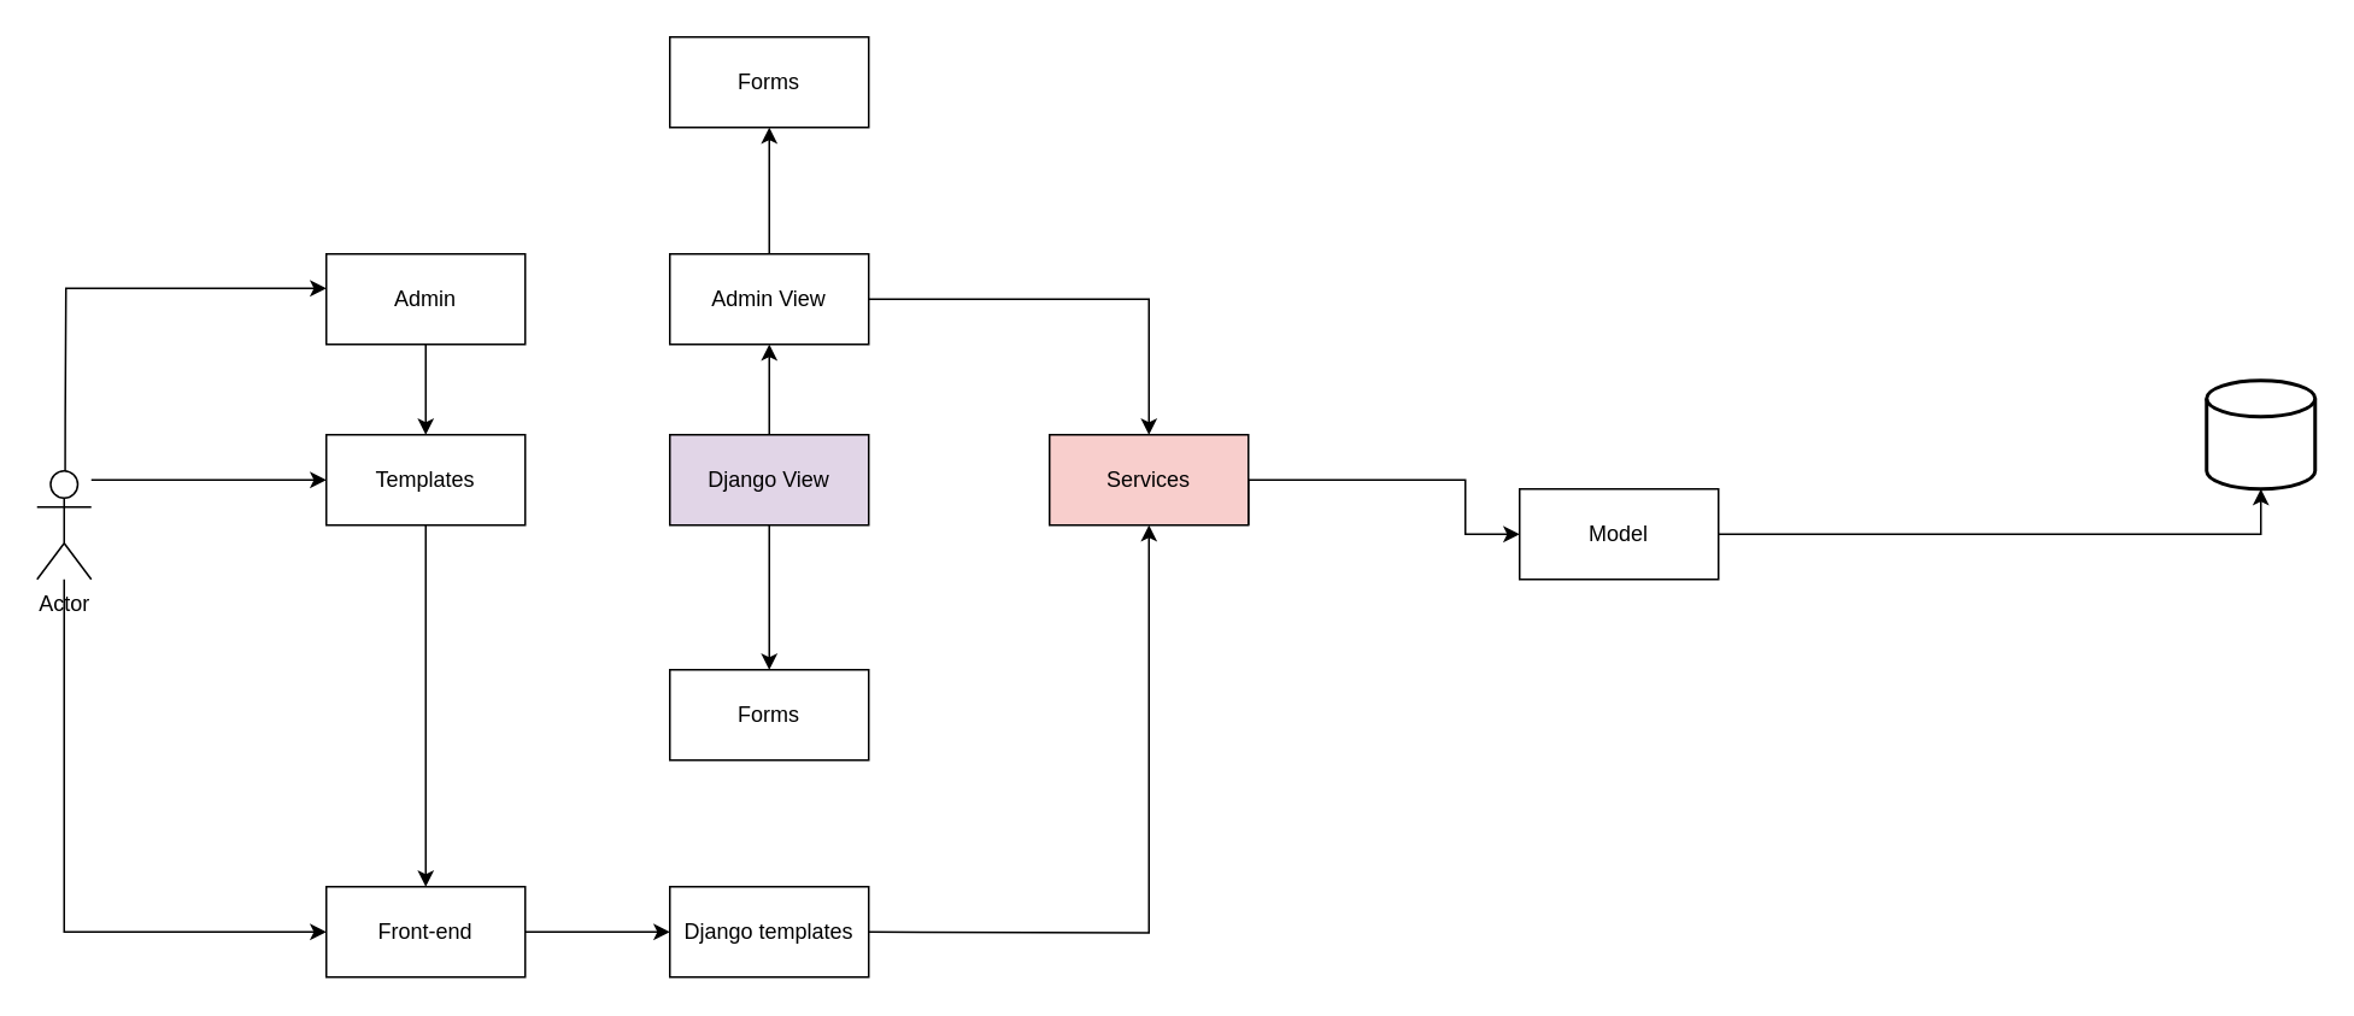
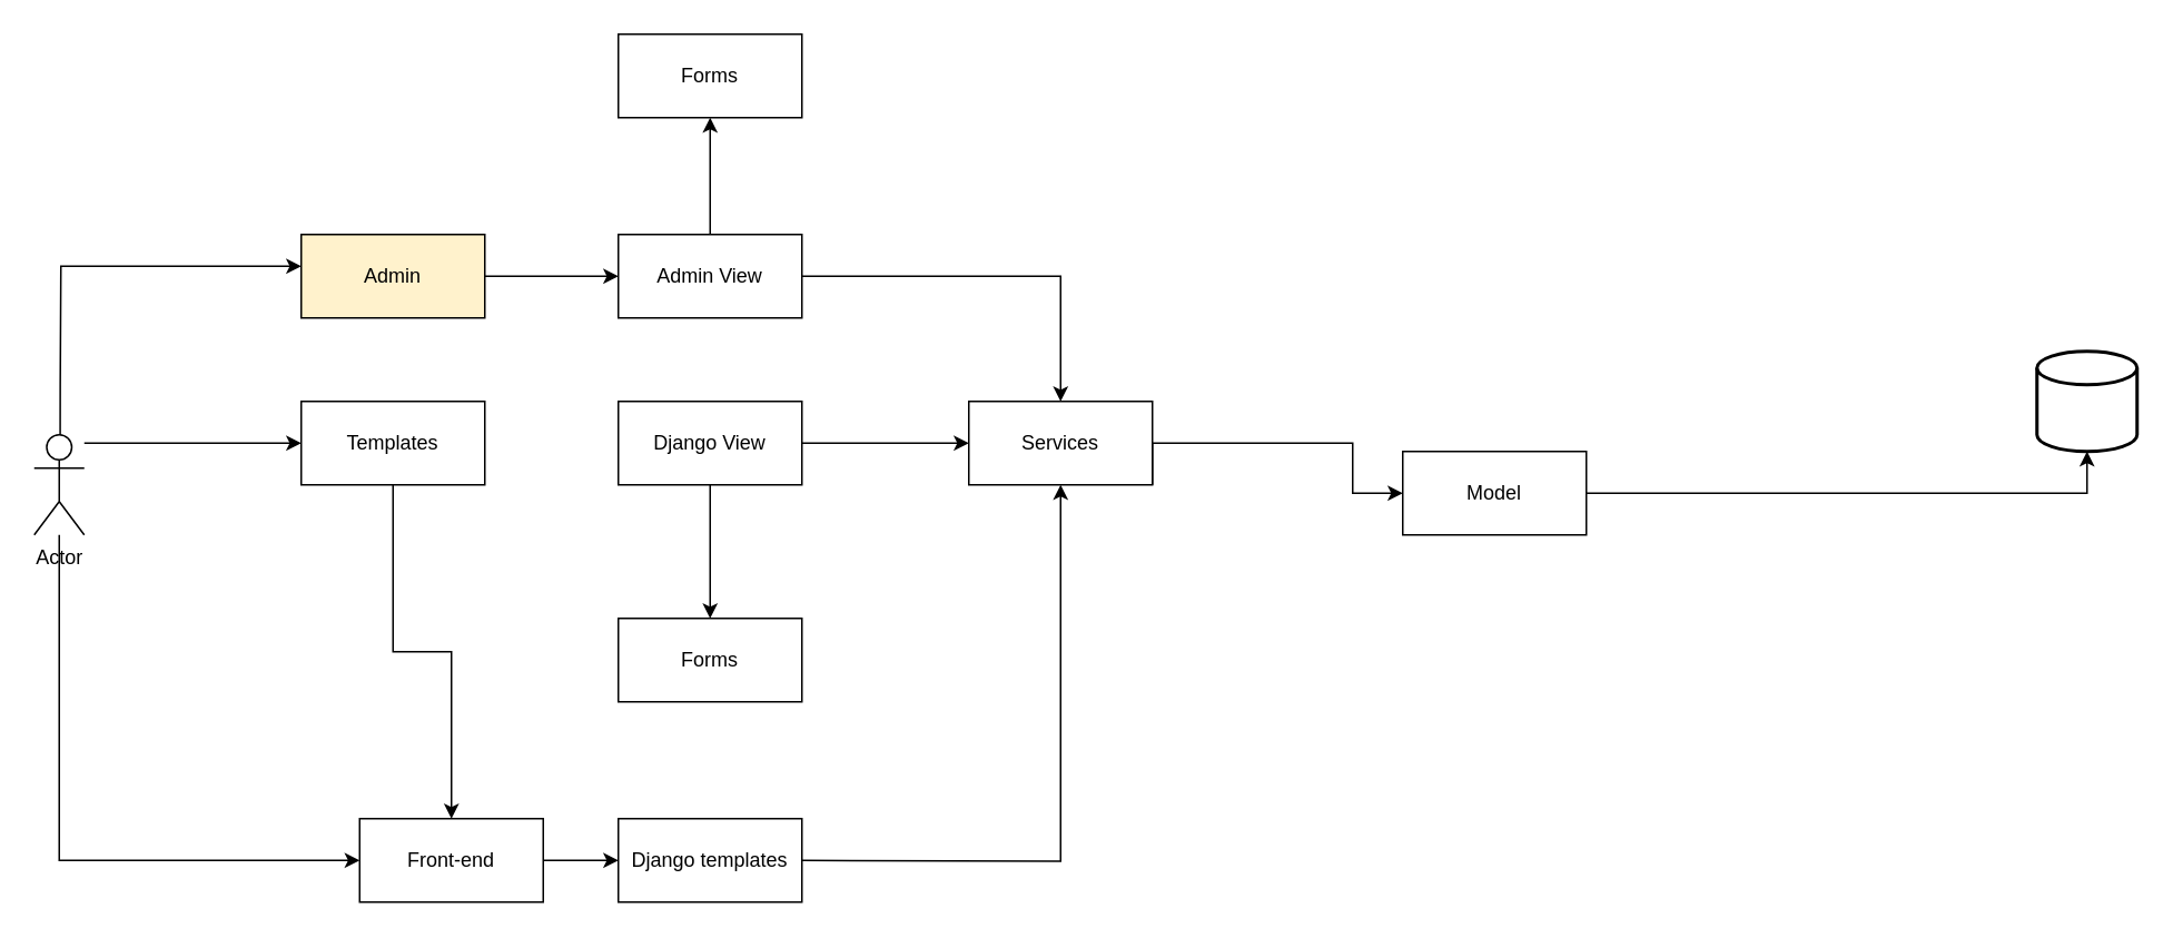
  <mxCell id="0" />
  <mxCell id="1" parent="0" />
  <mxCell id="2" style="edgeStyle=orthogonalEdgeStyle;rounded=0;orthogonalLoop=1;jettySize=auto;html=1;entryX=0;entryY=0.5;entryDx=0;entryDy=0;" edge="1" parent="1" source="4" target="8"><mxGeometry relative="1" as="geometry"><Array as="points"><mxPoint x="80" y="265" /><mxPoint x="80" y="265" /></Array></mxGeometry></mxCell>
  <mxCell id="3" style="edgeStyle=orthogonalEdgeStyle;rounded=0;orthogonalLoop=1;jettySize=auto;html=1;entryX=0;entryY=0.5;entryDx=0;entryDy=0;" edge="1" parent="1" source="4" target="10"><mxGeometry relative="1" as="geometry"><Array as="points"><mxPoint x="35" y="515" /></Array></mxGeometry></mxCell>
  <mxCell id="4" value="Actor" style="shape=umlActor;verticalLabelPosition=bottom;verticalAlign=top;html=1;" vertex="1" parent="1"><mxGeometry x="20" y="260" width="30" height="60" as="geometry" /></mxCell>
- <mxCell id="5" style="edgeStyle=orthogonalEdgeStyle;rounded=0;orthogonalLoop=1;jettySize=auto;html=1;" edge="1" parent="1" source="6" target="8"><mxGeometry relative="1" as="geometry" /></mxCell>
- <mxCell id="6" value="Admin" style="html=1;whiteSpace=wrap;" vertex="1" parent="1"><mxGeometry x="180" y="140" width="110" height="50" as="geometry" /></mxCell>
+ <mxCell id="5" style="edgeStyle=orthogonalEdgeStyle;rounded=0;orthogonalLoop=1;jettySize=auto;html=1;entryX=0;entryY=0.5;entryDx=0;entryDy=0;" edge="1" parent="1" source="6" target="13"><mxGeometry relative="1" as="geometry" /></mxCell>
+ <mxCell id="6" value="Admin" style="html=1;whiteSpace=wrap;fillColor=#fff2cc;" vertex="1" parent="1"><mxGeometry x="180" y="140" width="110" height="50" as="geometry" /></mxCell>
  <mxCell id="7" style="edgeStyle=orthogonalEdgeStyle;rounded=0;orthogonalLoop=1;jettySize=auto;html=1;" edge="1" parent="1" source="8" target="10"><mxGeometry relative="1" as="geometry" /></mxCell>
  <mxCell id="8" value="Templates" style="html=1;whiteSpace=wrap;" vertex="1" parent="1"><mxGeometry x="180" y="240" width="110" height="50" as="geometry" /></mxCell>
  <mxCell id="9" style="edgeStyle=orthogonalEdgeStyle;rounded=0;orthogonalLoop=1;jettySize=auto;html=1;" edge="1" parent="1" source="10"><mxGeometry relative="1" as="geometry"><mxPoint x="370" y="515" as="targetPoint" /></mxGeometry></mxCell>
- <mxCell id="10" value="Front-end" style="html=1;whiteSpace=wrap;" vertex="1" parent="1"><mxGeometry x="180" y="490" width="110" height="50" as="geometry" /></mxCell>
+ <mxCell id="10" value="Front-end" style="html=1;whiteSpace=wrap;" vertex="1" parent="1"><mxGeometry x="215" y="490" width="110" height="50" as="geometry" /></mxCell>
  <mxCell id="11" style="edgeStyle=orthogonalEdgeStyle;rounded=0;orthogonalLoop=1;jettySize=auto;html=1;entryX=0.5;entryY=1;entryDx=0;entryDy=0;" edge="1" parent="1" source="13" target="18"><mxGeometry relative="1" as="geometry" /></mxCell>
  <mxCell id="12" style="edgeStyle=orthogonalEdgeStyle;rounded=0;orthogonalLoop=1;jettySize=auto;html=1;entryX=0.5;entryY=0;entryDx=0;entryDy=0;" edge="1" parent="1" source="13" target="23"><mxGeometry relative="1" as="geometry" /></mxCell>
  <mxCell id="13" value="Admin View" style="html=1;whiteSpace=wrap;" vertex="1" parent="1"><mxGeometry x="370" y="140" width="110" height="50" as="geometry" /></mxCell>
  <mxCell id="14" style="edgeStyle=orthogonalEdgeStyle;rounded=0;orthogonalLoop=1;jettySize=auto;html=1;entryX=0.5;entryY=0;entryDx=0;entryDy=0;" edge="1" parent="1" source="16" target="20"><mxGeometry relative="1" as="geometry" /></mxCell>
- <mxCell id="15" style="edgeStyle=orthogonalEdgeStyle;rounded=0;orthogonalLoop=1;jettySize=auto;html=1;" edge="1" parent="1" source="16" target="13"><mxGeometry relative="1" as="geometry" /></mxCell>
- <mxCell id="16" value="Django View" style="html=1;whiteSpace=wrap;fillColor=#e1d5e7;" vertex="1" parent="1"><mxGeometry x="370" y="240" width="110" height="50" as="geometry" /></mxCell>
+ <mxCell id="15" style="edgeStyle=orthogonalEdgeStyle;rounded=0;orthogonalLoop=1;jettySize=auto;html=1;entryX=0;entryY=0.5;entryDx=0;entryDy=0;" edge="1" parent="1" source="16" target="23"><mxGeometry relative="1" as="geometry" /></mxCell>
+ <mxCell id="16" value="Django View" style="html=1;whiteSpace=wrap;" vertex="1" parent="1"><mxGeometry x="370" y="240" width="110" height="50" as="geometry" /></mxCell>
  <mxCell id="17" style="edgeStyle=orthogonalEdgeStyle;rounded=0;orthogonalLoop=1;jettySize=auto;html=1;entryX=0.5;entryY=1;entryDx=0;entryDy=0;" edge="1" parent="1" target="23"><mxGeometry relative="1" as="geometry"><mxPoint x="480" y="515" as="sourcePoint" /></mxGeometry></mxCell>
  <mxCell id="18" value="Forms" style="html=1;whiteSpace=wrap;" vertex="1" parent="1"><mxGeometry x="370" y="20" width="110" height="50" as="geometry" /></mxCell>
  <mxCell id="19" value="Django templates" style="html=1;whiteSpace=wrap;" vertex="1" parent="1"><mxGeometry x="370" y="490" width="110" height="50" as="geometry" /></mxCell>
  <mxCell id="20" value="Forms" style="html=1;whiteSpace=wrap;" vertex="1" parent="1"><mxGeometry x="370" y="370" width="110" height="50" as="geometry" /></mxCell>
  <mxCell id="21" style="edgeStyle=orthogonalEdgeStyle;rounded=0;orthogonalLoop=1;jettySize=auto;html=1;entryX=-0.005;entryY=0.38;entryDx=0;entryDy=0;entryPerimeter=0;" edge="1" parent="1"><mxGeometry relative="1" as="geometry"><mxPoint x="35.55" y="260" as="sourcePoint" /><mxPoint x="180" y="159" as="targetPoint" /><Array as="points"><mxPoint x="36" y="230" /><mxPoint x="36" y="159" /></Array></mxGeometry></mxCell>
  <mxCell id="22" style="edgeStyle=orthogonalEdgeStyle;rounded=0;orthogonalLoop=1;jettySize=auto;html=1;exitX=1;exitY=1;exitDx=0;exitDy=0;entryX=0;entryY=0.5;entryDx=0;entryDy=0;" edge="1" parent="1" source="23" target="24"><mxGeometry relative="1" as="geometry"><Array as="points"><mxPoint x="690" y="265" /><mxPoint x="810" y="265" /></Array></mxGeometry></mxCell>
- <mxCell id="23" value="Services" style="html=1;whiteSpace=wrap;fillColor=#f8cecc;" vertex="1" parent="1"><mxGeometry x="580" y="240" width="110" height="50" as="geometry" /></mxCell>
+ <mxCell id="23" value="Services" style="html=1;whiteSpace=wrap;" vertex="1" parent="1"><mxGeometry x="580" y="240" width="110" height="50" as="geometry" /></mxCell>
  <mxCell id="24" value="Model" style="html=1;whiteSpace=wrap;" vertex="1" parent="1"><mxGeometry x="840" y="270" width="110" height="50" as="geometry" /></mxCell>
  <mxCell id="25" value="" style="strokeWidth=2;html=1;shape=mxgraph.flowchart.database;whiteSpace=wrap;" vertex="1" parent="1"><mxGeometry x="1220" y="210" width="60" height="60" as="geometry" /></mxCell>
  <mxCell id="26" style="edgeStyle=orthogonalEdgeStyle;rounded=0;orthogonalLoop=1;jettySize=auto;html=1;exitX=1;exitY=0.5;exitDx=0;exitDy=0;entryX=0.5;entryY=1;entryDx=0;entryDy=0;entryPerimeter=0;" edge="1" parent="1" source="24" target="25"><mxGeometry relative="1" as="geometry" /></mxCell>
